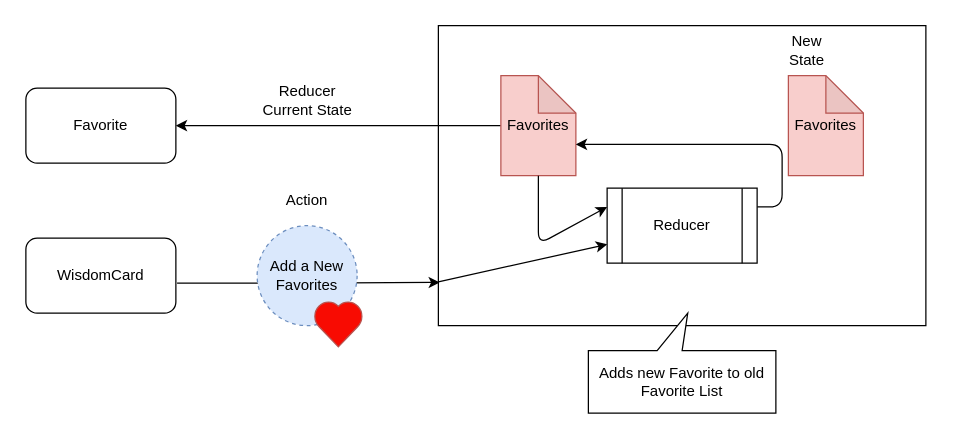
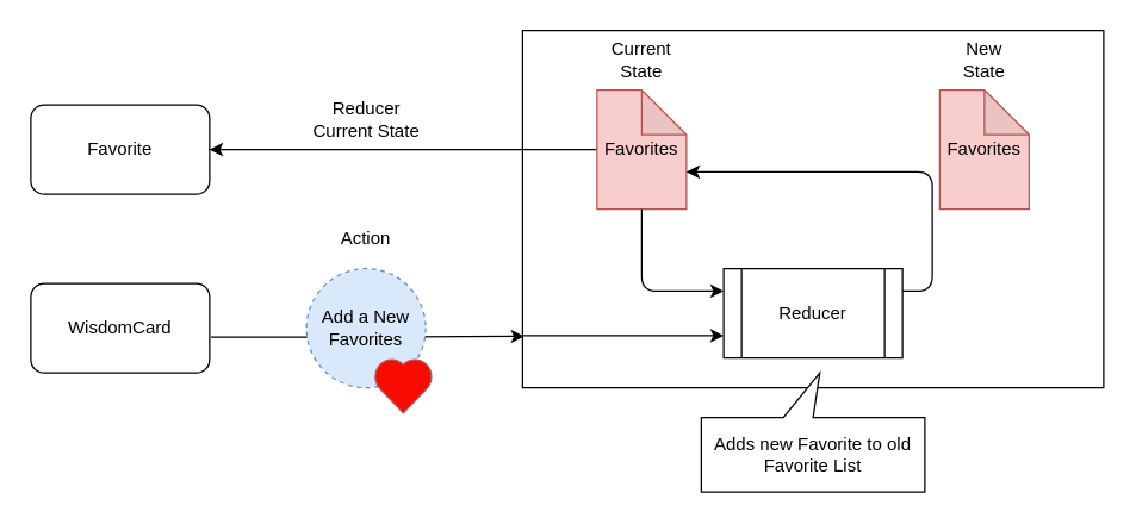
  <mxCell id="0" />
  <mxCell id="1" parent="0" />
  <mxCell id="2" style="edgeStyle=orthogonalEdgeStyle;rounded=0;orthogonalLoop=1;jettySize=auto;html=1;exitX=1.008;exitY=0.6;exitDx=0;exitDy=0;entryX=0.003;entryY=0.856;entryDx=0;entryDy=0;entryPerimeter=0;exitPerimeter=0;" edge="1" parent="1" source="3" target="4"><mxGeometry relative="1" as="geometry" /></mxCell>
  <mxCell id="3" value="WisdomCard" style="rounded=1;whiteSpace=wrap;html=1;" vertex="1" parent="1"><mxGeometry x="20" y="190" width="120" height="60" as="geometry" /></mxCell>
  <mxCell id="4" value="" style="rounded=0;whiteSpace=wrap;html=1;" vertex="1" parent="1"><mxGeometry x="350" y="20" width="390" height="240" as="geometry" /></mxCell>
  <mxCell id="5" value="Add a New Favorites" style="ellipse;whiteSpace=wrap;html=1;aspect=fixed;fillColor=#dae8fc;strokeColor=#6c8ebf;dashed=1;" vertex="1" parent="1"><mxGeometry x="205" y="180" width="80" height="80" as="geometry" /></mxCell>
  <mxCell id="6" style="edgeStyle=orthogonalEdgeStyle;rounded=1;orthogonalLoop=1;jettySize=auto;html=1;exitX=0;exitY=0.5;exitDx=0;exitDy=0;exitPerimeter=0;" edge="1" parent="1" source="7" target="18"><mxGeometry relative="1" as="geometry" /></mxCell>
  <mxCell id="7" value="Favorites" style="shape=note;whiteSpace=wrap;html=1;backgroundOutline=1;darkOpacity=0.05;fillColor=#f8cecc;strokeColor=#b85450;" vertex="1" parent="1"><mxGeometry x="400" y="60" width="60" height="80" as="geometry" /></mxCell>
+ <mxCell id="8" value="Current State" style="text;html=1;strokeColor=none;fillColor=none;align=center;verticalAlign=middle;whiteSpace=wrap;rounded=0;" vertex="1" parent="1"><mxGeometry x="410" y="30" width="40" height="20" as="geometry" /></mxCell>
  <mxCell id="9" style="edgeStyle=orthogonalEdgeStyle;rounded=1;orthogonalLoop=1;jettySize=auto;html=1;exitX=1;exitY=0.25;exitDx=0;exitDy=0;entryX=0;entryY=0;entryDx=60;entryDy=55;entryPerimeter=0;" edge="1" parent="1" source="10" target="7"><mxGeometry relative="1" as="geometry" /></mxCell>
- <mxCell id="10" value="Reducer" style="shape=process;whiteSpace=wrap;html=1;backgroundOutline=1;" vertex="1" parent="1"><mxGeometry x="485" y="150" width="120" height="60" as="geometry" /></mxCell>
+ <mxCell id="10" value="Reducer" style="shape=process;whiteSpace=wrap;html=1;backgroundOutline=1;" vertex="1" parent="1"><mxGeometry x="485" y="180" width="120" height="60" as="geometry" /></mxCell>
  <mxCell id="11" value="" style="endArrow=classic;html=1;entryX=0;entryY=0.75;entryDx=0;entryDy=0;exitX=0;exitY=0.854;exitDx=0;exitDy=0;exitPerimeter=0;" edge="1" parent="1" source="4" target="10"><mxGeometry width="50" height="50" relative="1" as="geometry"><mxPoint x="340" y="210" as="sourcePoint" /><mxPoint x="70" y="270" as="targetPoint" /></mxGeometry></mxCell>
  <mxCell id="12" value="" style="endArrow=classic;html=1;entryX=0;entryY=0.25;entryDx=0;entryDy=0;exitX=0.5;exitY=1;exitDx=0;exitDy=0;exitPerimeter=0;" edge="1" parent="1" source="7" target="10"><mxGeometry width="50" height="50" relative="1" as="geometry"><mxPoint x="20" y="330" as="sourcePoint" /><mxPoint x="70" y="280" as="targetPoint" /><Array as="points"><mxPoint x="430" y="195" /></Array></mxGeometry></mxCell>
  <mxCell id="13" value="Adds new Favorite to old Favorite List" style="shape=callout;whiteSpace=wrap;html=1;perimeter=calloutPerimeter;position2=0.47;direction=west;" vertex="1" parent="1"><mxGeometry x="470" y="250" width="150" height="80" as="geometry" /></mxCell>
  <mxCell id="14" value="Favorites" style="shape=note;whiteSpace=wrap;html=1;backgroundOutline=1;darkOpacity=0.05;fillColor=#f8cecc;strokeColor=#b85450;" vertex="1" parent="1"><mxGeometry x="630" y="60" width="60" height="80" as="geometry" /></mxCell>
- <mxCell id="15" value="New State" style="text;html=1;strokeColor=none;fillColor=none;align=center;verticalAlign=middle;whiteSpace=wrap;rounded=0;" vertex="1" parent="1"><mxGeometry x="625" y="30" width="40" height="20" as="geometry" /></mxCell>
+ <mxCell id="15" value="New State" style="text;html=1;strokeColor=none;fillColor=none;align=center;verticalAlign=middle;whiteSpace=wrap;rounded=0;" vertex="1" parent="1"><mxGeometry x="640" y="30" width="40" height="20" as="geometry" /></mxCell>
  <mxCell id="16" value="" style="shape=mxgraph.signs.healthcare.heart_1;html=1;fillColor=#F80B02;strokeColor=#b85450;verticalLabelPosition=bottom;verticalAlign=top;align=center;" vertex="1" parent="1"><mxGeometry x="250" y="240" width="40" height="37" as="geometry" /></mxCell>
  <mxCell id="17" value="Action" style="text;html=1;strokeColor=none;fillColor=none;align=center;verticalAlign=middle;whiteSpace=wrap;rounded=0;" vertex="1" parent="1"><mxGeometry x="225" y="150" width="40" height="20" as="geometry" /></mxCell>
  <mxCell id="18" value="Favorite" style="rounded=1;whiteSpace=wrap;html=1;" vertex="1" parent="1"><mxGeometry x="20" y="70" width="120" height="60" as="geometry" /></mxCell>
  <mxCell id="19" value="Reducer Current State" style="text;html=1;strokeColor=none;fillColor=none;align=center;verticalAlign=middle;whiteSpace=wrap;rounded=0;" vertex="1" parent="1"><mxGeometry x="207.5" y="70" width="75" height="20" as="geometry" /></mxCell>
